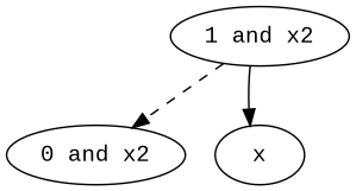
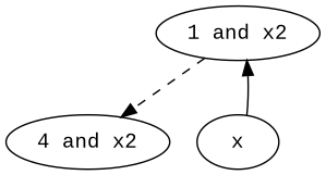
  digraph {
    fontname="Liberation Mono"
    node [fontname="Liberation Mono"]
    edge [fontname="Liberation Mono"]
-   n1 [label="0 and x2"]
+   n1 [label="4 and x2"]
    n2 [label="1 and x2"]
    n3 [label=x]
    n2 -> n1 [style=dashed]
-   n2 -> n3
+   n3 -> n2
  }
